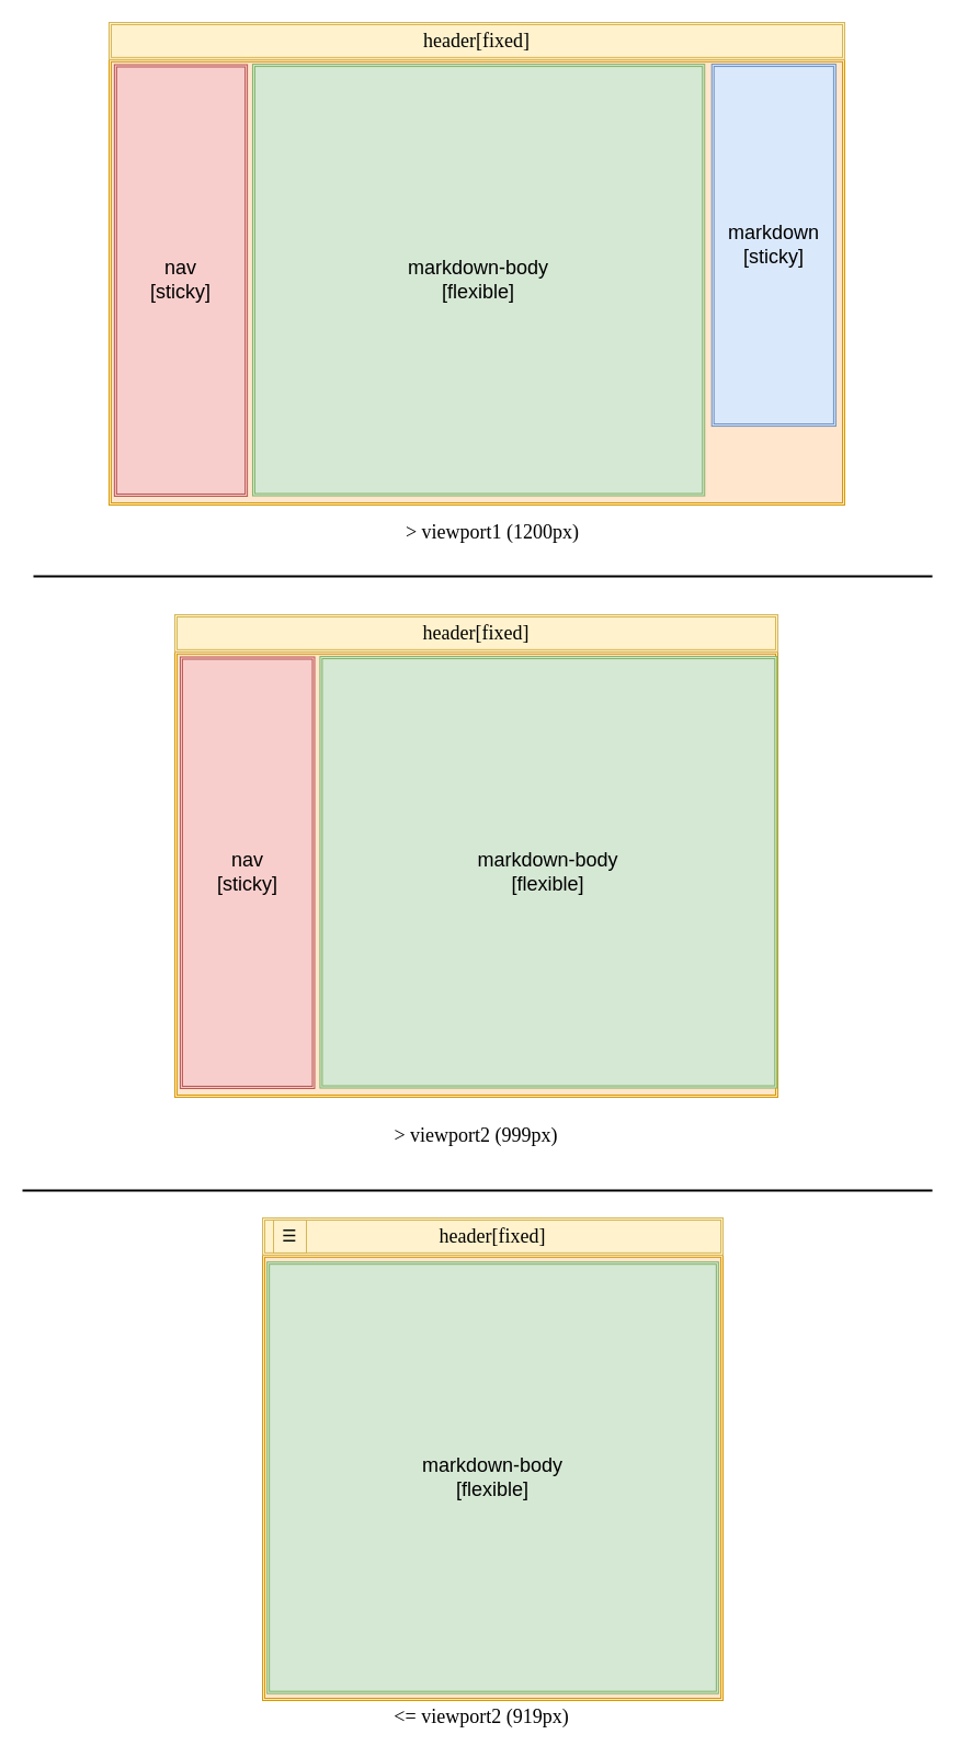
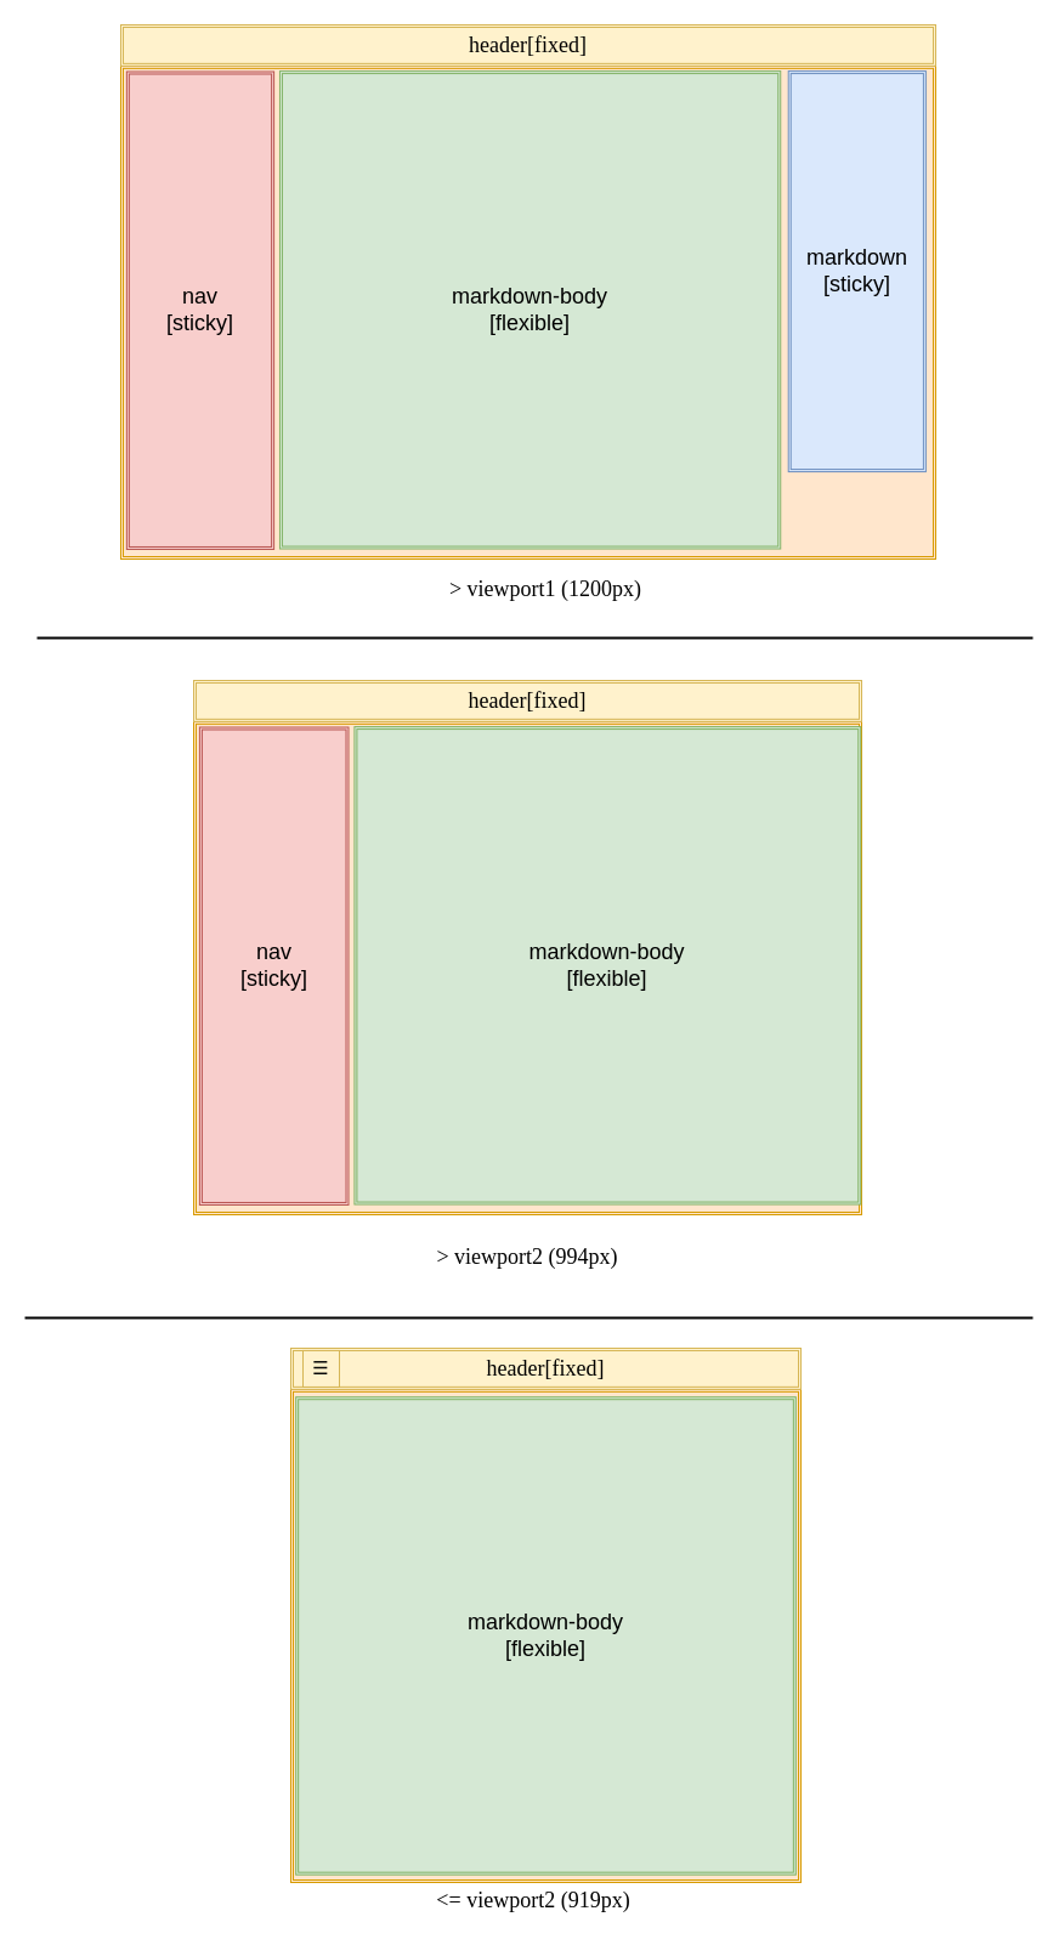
  <mxCell id="0" />
  <mxCell id="1" parent="0" />
  <mxCell id="2" value="" style="group" vertex="1" connectable="0" parent="1"><mxGeometry x="99" y="20" width="748" height="1010" as="geometry" /></mxCell>
  <mxCell id="3" value="" style="shape=ext;double=1;rounded=0;whiteSpace=wrap;html=1;fontFamily=Comic Sans MS;fontSize=18;fillColor=#ffe6cc;strokeColor=#d79b00;" vertex="1" parent="2"><mxGeometry y="33.846" width="670.985" height="406.154" as="geometry" /></mxCell>
  <mxCell id="4" value="&lt;font style=&quot;font-size: 18px&quot; face=&quot;Comic Sans MS&quot;&gt;header[fixed]&lt;/font&gt;" style="shape=ext;double=1;rounded=0;whiteSpace=wrap;html=1;fillColor=#fff2cc;strokeColor=#d6b656;" vertex="1" parent="2"><mxGeometry width="670.985" height="33.846" as="geometry" /></mxCell>
  <mxCell id="5" value="&lt;font style=&quot;font-size: 18px&quot;&gt;nav&lt;br&gt;[sticky]&lt;br&gt;&lt;/font&gt;" style="shape=ext;double=1;rounded=0;whiteSpace=wrap;html=1;fillColor=#f8cecc;strokeColor=#b85450;" vertex="1" parent="2"><mxGeometry x="4.85" y="38.5" width="121.262" height="393.462" as="geometry" /></mxCell>
  <mxCell id="6" value="&lt;font style=&quot;font-size: 18px&quot;&gt;markdown-body&lt;br&gt;[flexible]&lt;br&gt;&lt;/font&gt;" style="shape=ext;double=1;rounded=0;whiteSpace=wrap;html=1;fillColor=#d5e8d4;strokeColor=#82b366;" vertex="1" parent="2"><mxGeometry x="130.963" y="38.077" width="412.292" height="393.462" as="geometry" /></mxCell>
  <mxCell id="7" value="&lt;font style=&quot;font-size: 18px&quot;&gt;markdown&lt;br&gt;[sticky]&lt;br&gt;&lt;/font&gt;" style="shape=ext;double=1;rounded=0;whiteSpace=wrap;html=1;fillColor=#dae8fc;strokeColor=#6c8ebf;" vertex="1" parent="2"><mxGeometry x="549.723" y="38.077" width="113.178" height="330" as="geometry" /></mxCell>
  <mxCell id="8" value="&amp;gt; viewport1 (1200px)" style="text;html=1;strokeColor=none;fillColor=none;align=center;verticalAlign=middle;whiteSpace=wrap;rounded=0;fontFamily=Comic Sans MS;fontSize=18;fontColor=#000000;" vertex="1" parent="2"><mxGeometry x="250.368" y="1090" width="200.294" height="30" as="geometry" /></mxCell>
  <mxCell id="9" value="" style="group" vertex="1" connectable="0" parent="2"><mxGeometry x="1.61" y="570" width="746.39" height="440" as="geometry" /></mxCell>
  <mxCell id="10" value="" style="shape=ext;double=1;rounded=0;whiteSpace=wrap;html=1;fontFamily=Comic Sans MS;fontSize=18;fillColor=#ffe6cc;strokeColor=#d79b00;" vertex="1" parent="9"><mxGeometry x="58.39" y="3.85" width="550" height="406.15" as="geometry" /></mxCell>
  <mxCell id="11" value="&lt;font style=&quot;font-size: 18px&quot; face=&quot;Comic Sans MS&quot;&gt;header[fixed]&lt;/font&gt;" style="shape=ext;double=1;rounded=0;whiteSpace=wrap;html=1;fillColor=#fff2cc;strokeColor=#d6b656;" vertex="1" parent="9"><mxGeometry x="58.39" y="-30" width="550" height="33.85" as="geometry" /></mxCell>
  <mxCell id="12" value="&lt;font style=&quot;font-size: 18px&quot;&gt;nav&lt;br&gt;[sticky]&lt;br&gt;&lt;/font&gt;" style="shape=ext;double=1;rounded=0;whiteSpace=wrap;html=1;fillColor=#f8cecc;strokeColor=#b85450;" vertex="1" parent="9"><mxGeometry x="63.294" y="8.5" width="122.601" height="393.462" as="geometry" /></mxCell>
  <mxCell id="13" value="&lt;font style=&quot;font-size: 18px&quot;&gt;markdown-body&lt;br&gt;[flexible]&lt;br&gt;&lt;/font&gt;" style="shape=ext;double=1;rounded=0;whiteSpace=wrap;html=1;fillColor=#d5e8d4;strokeColor=#82b366;" vertex="1" parent="9"><mxGeometry x="190.799" y="8.077" width="416.842" height="393.462" as="geometry" /></mxCell>
  <mxCell id="14" value="&amp;gt; viewport1 (1200px)" style="text;html=1;strokeColor=none;fillColor=none;align=center;verticalAlign=middle;whiteSpace=wrap;rounded=0;fontFamily=Comic Sans MS;fontSize=18;fontColor=#000000;" vertex="1" parent="1"><mxGeometry x="349" y="470" width="200" height="30" as="geometry" /></mxCell>
  <mxCell id="15" value="&amp;lt;= viewport2 (919px)" style="text;html=1;strokeColor=none;fillColor=none;align=center;verticalAlign=middle;whiteSpace=wrap;rounded=0;fontFamily=Comic Sans MS;fontSize=18;fontColor=#000000;" vertex="1" parent="1"><mxGeometry x="339" y="1550" width="200" height="30" as="geometry" /></mxCell>
  <mxCell id="16" value="" style="shape=ext;double=1;rounded=0;whiteSpace=wrap;html=1;fontFamily=Comic Sans MS;fontSize=18;fillColor=#ffe6cc;strokeColor=#d79b00;" vertex="1" parent="1"><mxGeometry x="239" y="1143.85" width="420" height="406.15" as="geometry" /></mxCell>
  <mxCell id="17" value="&lt;font style=&quot;font-size: 18px&quot; face=&quot;Comic Sans MS&quot;&gt;header[fixed]&lt;/font&gt;" style="shape=ext;double=1;rounded=0;whiteSpace=wrap;html=1;fillColor=#fff2cc;strokeColor=#d6b656;" vertex="1" parent="1"><mxGeometry x="239" y="1110" width="420" height="33.85" as="geometry" /></mxCell>
  <mxCell id="18" value="&lt;font style=&quot;font-size: 18px&quot;&gt;markdown-body&lt;br&gt;[flexible]&lt;br&gt;&lt;/font&gt;" style="shape=ext;double=1;rounded=0;whiteSpace=wrap;html=1;fillColor=#d5e8d4;strokeColor=#82b366;" vertex="1" parent="1"><mxGeometry x="243.161" y="1150.197" width="411.687" height="393.462" as="geometry" /></mxCell>
  <mxCell id="19" value="&lt;pre style=&quot;color: rgb(8 , 8 , 8) ; font-family: , monospace ; font-size: 11.3pt&quot;&gt;&lt;span style=&quot;&quot;&gt;☰&lt;/span&gt;&lt;/pre&gt;" style="rounded=0;whiteSpace=wrap;html=1;labelBackgroundColor=none;fontFamily=Comic Sans MS;fontSize=14;fillColor=#fff2cc;strokeColor=#d6b656;" vertex="1" parent="1"><mxGeometry x="249" y="1111.92" width="30" height="30" as="geometry" /></mxCell>
- <mxCell id="20" value="&amp;gt; viewport2 (999px)" style="text;html=1;strokeColor=none;fillColor=none;align=center;verticalAlign=middle;whiteSpace=wrap;rounded=0;fontFamily=Comic Sans MS;fontSize=18;fontColor=#000000;" vertex="1" parent="1"><mxGeometry x="334" y="1020" width="200" height="30" as="geometry" /></mxCell>
+ <mxCell id="20" value="&amp;gt; viewport2 (994px)" style="text;html=1;strokeColor=none;fillColor=none;align=center;verticalAlign=middle;whiteSpace=wrap;rounded=0;fontFamily=Comic Sans MS;fontSize=18;fontColor=#000000;" vertex="1" parent="1"><mxGeometry x="334" y="1020" width="200" height="30" as="geometry" /></mxCell>
  <mxCell id="21" value="" style="line;strokeWidth=2;html=1;labelBackgroundColor=none;fontFamily=Comic Sans MS;fontSize=14;fontColor=#000000;fillColor=none;" vertex="1" parent="1"><mxGeometry x="30" y="520" width="820" height="10" as="geometry" /></mxCell>
  <mxCell id="22" value="" style="line;strokeWidth=2;html=1;labelBackgroundColor=none;fontFamily=Comic Sans MS;fontSize=14;fontColor=#000000;fillColor=none;" vertex="1" parent="1"><mxGeometry y="1080" width="830" height="10" as="geometry" x="20" /></mxCell>
